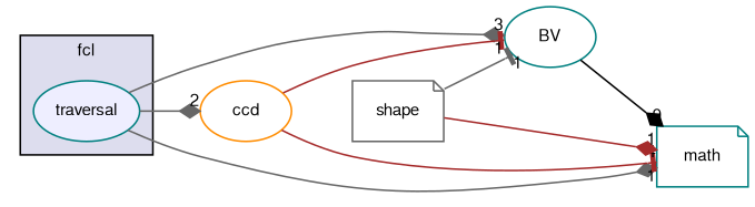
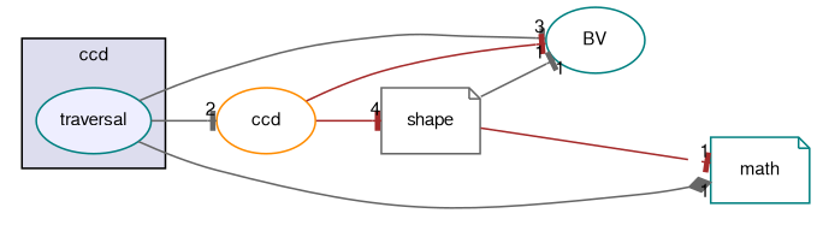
  digraph {
    compound=true
    rankdir=LR
    node [color=teal fontname=FreeSans fontsize=10 shape=ellipse]
    edge [arrowhead=tee color=gray40 headlabel=1 labeldistance=1.5 labelfontname=FreeSans labelfontsize=10]
    n1 [fillcolor="#eeeeff" label=traversal pencolor=black style=filled]
    n2 [color=darkorange fillcolor=white label=ccd style=filled]
    n3 [label=math shape=note]
    n4 [label=BV]
    n5 [color=gray40 label=shape shape=note]
    subgraph cluster_1 {
      bgcolor="#ddddee"
      fontname=FreeSans
      fontsize=10
-     label=fcl
+     label=ccd
      pencolor=black
      n1
    }
-   n1 -> n2 [arrowhead=diamond headlabel=2]
+   n1 -> n2 [headlabel=2]
    n1 -> n3 [arrowhead=diamond]
-   n1 -> n4 [arrowhead=diamond headlabel=3]
-   n2 -> n3 [color=brown headlabel=4]
+   n1 -> n4 [headlabel=3]
+   n2 -> n5 [color=brown headlabel=4]
    n2 -> n4 [color=brown]
-   n4 -> n3 [arrowhead=diamond color=black headlabel=9]
-   n5 -> n3 [arrowhead=diamond color=brown]
+   n5 -> n3 [color=brown]
    n5 -> n4
  }
